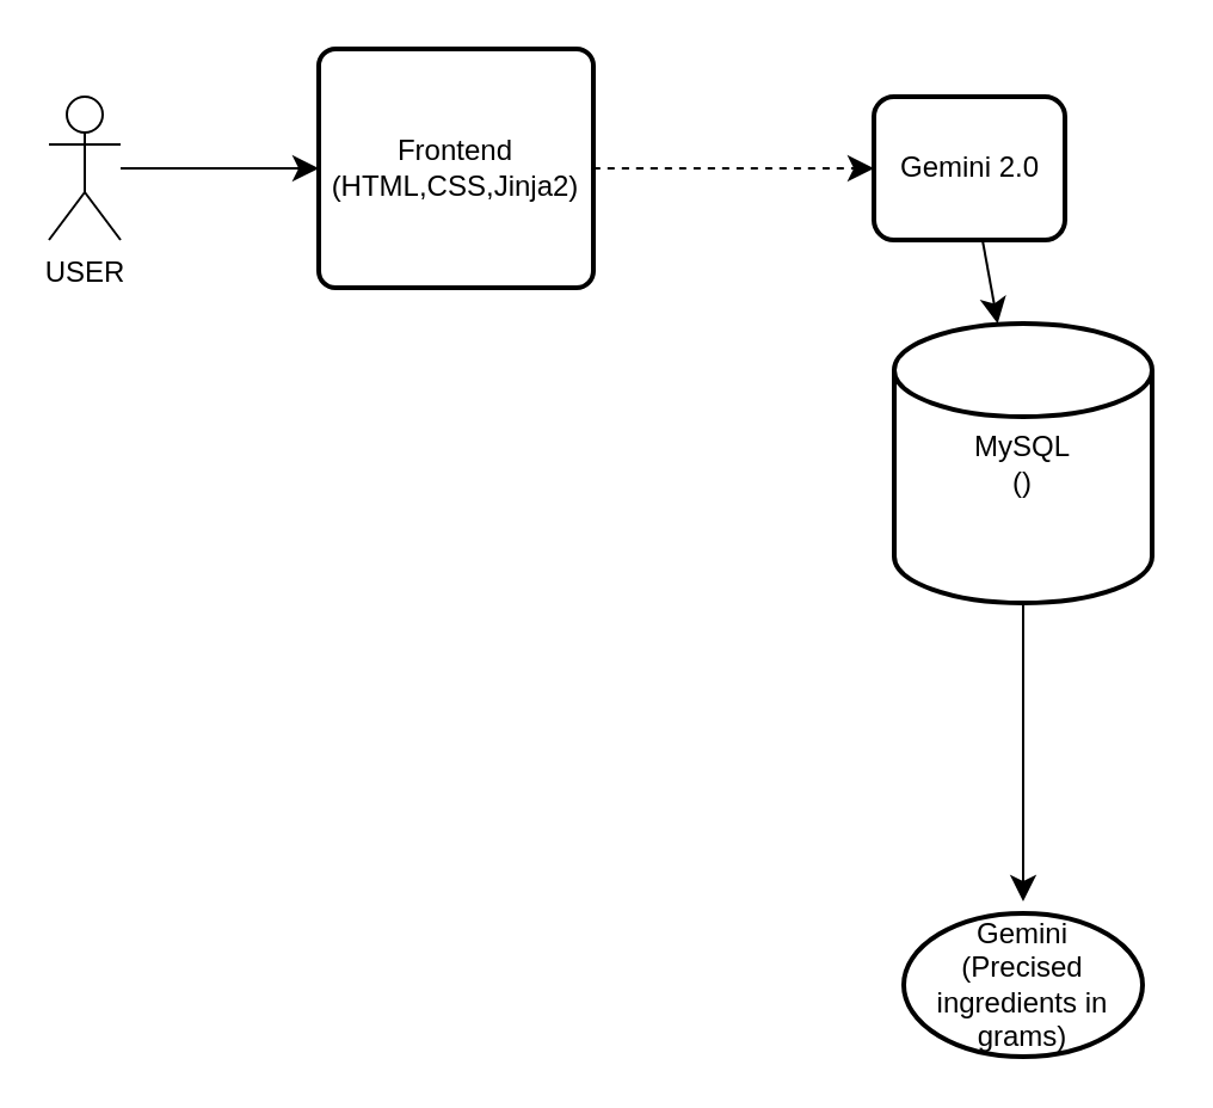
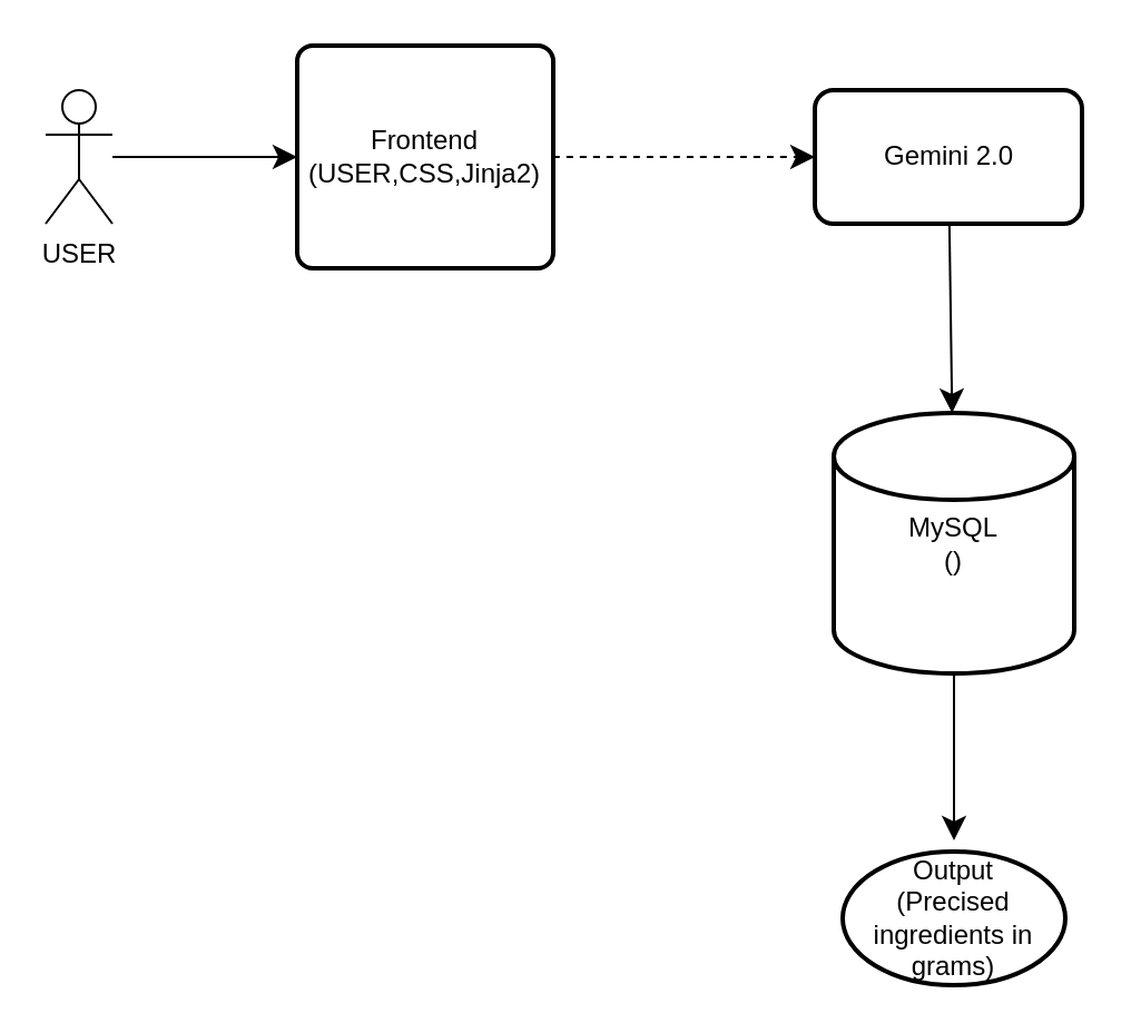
  <mxCell id="0" />
  <mxCell id="1" parent="0" />
  <mxCell id="2" value="" style="edgeStyle=none;curved=1;rounded=0;orthogonalLoop=1;jettySize=auto;html=1;fontSize=12;startSize=8;endSize=8;" edge="1" parent="1" source="3" target="5"><mxGeometry relative="1" as="geometry" /></mxCell>
  <mxCell id="3" value="USER&lt;div&gt;&lt;br&gt;&lt;/div&gt;" style="shape=umlActor;verticalLabelPosition=bottom;verticalAlign=top;html=1;" vertex="1" parent="1"><mxGeometry x="20" y="40" width="30" height="60" as="geometry" /></mxCell>
  <mxCell id="4" value="" style="edgeStyle=none;curved=1;rounded=0;orthogonalLoop=1;jettySize=auto;html=1;fontSize=12;startSize=8;endSize=8;dashed=1;" edge="1" parent="1" source="5" target="7"><mxGeometry relative="1" as="geometry" /></mxCell>
- <mxCell id="5" value="Frontend&lt;div&gt;(HTML,CSS,Jinja2)&lt;/div&gt;" style="rounded=1;whiteSpace=wrap;html=1;absoluteArcSize=1;arcSize=14;strokeWidth=2;" vertex="1" parent="1"><mxGeometry x="133" y="20" width="115" height="100" as="geometry" /></mxCell>
+ <mxCell id="5" value="Frontend&lt;div&gt;(USER,CSS,Jinja2)&lt;/div&gt;" style="rounded=1;whiteSpace=wrap;html=1;absoluteArcSize=1;arcSize=14;strokeWidth=2;" vertex="1" parent="1"><mxGeometry x="133" y="20" width="115" height="100" as="geometry" /></mxCell>
  <mxCell id="6" value="" style="edgeStyle=none;curved=1;rounded=0;orthogonalLoop=1;jettySize=auto;html=1;fontSize=12;startSize=8;endSize=8;" edge="1" parent="1" source="7" target="9"><mxGeometry relative="1" as="geometry" /></mxCell>
- <mxCell id="7" value="Gemini 2.0" style="whiteSpace=wrap;html=1;rounded=1;arcSize=14;strokeWidth=2;" vertex="1" parent="1"><mxGeometry x="365.5" y="40" width="80" height="60" as="geometry" /></mxCell>
+ <mxCell id="7" value="Gemini 2.0" style="whiteSpace=wrap;html=1;rounded=1;arcSize=14;strokeWidth=2;" vertex="1" parent="1"><mxGeometry x="365.5" y="40" width="120" height="60" as="geometry" /></mxCell>
  <mxCell id="8" value="" style="edgeStyle=none;curved=1;rounded=0;orthogonalLoop=1;jettySize=auto;html=1;fontSize=12;startSize=8;endSize=8;" edge="1" parent="1" source="9"><mxGeometry relative="1" as="geometry"><mxPoint x="428" y="377" as="targetPoint" /></mxGeometry></mxCell>
- <mxCell id="9" value="MySQL&lt;div&gt;()&lt;/div&gt;" style="strokeWidth=2;html=1;shape=mxgraph.flowchart.database;whiteSpace=wrap;" vertex="1" parent="1"><mxGeometry x="374" y="135" width="108" height="117" as="geometry" /></mxCell>
- <mxCell id="10" value="Gemini&lt;div&gt;(Precised ingredients in grams)&lt;/div&gt;" style="strokeWidth=2;html=1;shape=mxgraph.flowchart.start_1;whiteSpace=wrap;" vertex="1" parent="1"><mxGeometry x="378" y="382" width="100" height="60" as="geometry" /></mxCell>
+ <mxCell id="9" value="MySQL&lt;div&gt;()&lt;/div&gt;" style="strokeWidth=2;html=1;shape=mxgraph.flowchart.database;whiteSpace=wrap;" vertex="1" parent="1"><mxGeometry x="374" y="185" width="108" height="117" as="geometry" /></mxCell>
+ <mxCell id="10" value="Output&lt;div&gt;(Precised ingredients in grams)&lt;/div&gt;" style="strokeWidth=2;html=1;shape=mxgraph.flowchart.start_1;whiteSpace=wrap;" vertex="1" parent="1"><mxGeometry x="378" y="382" width="100" height="60" as="geometry" /></mxCell>
